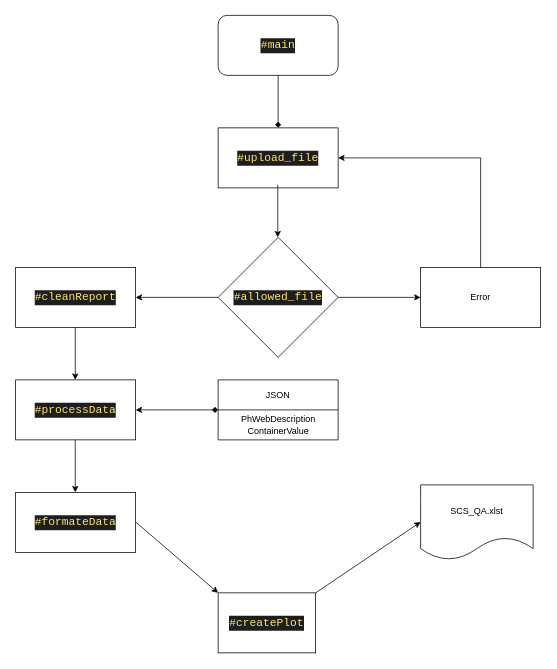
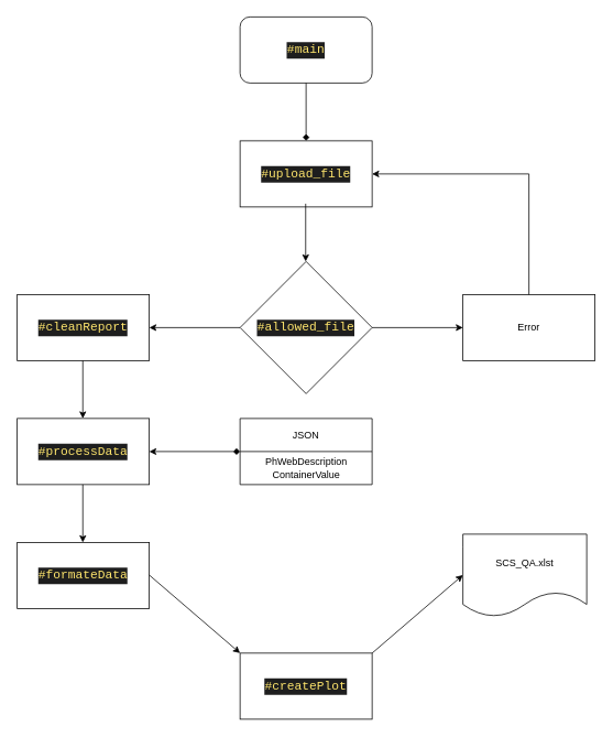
  <mxCell id="0" />
  <mxCell id="1" parent="0" />
  <mxCell id="2" value="&lt;div style=&quot;color: rgb(187, 187, 187); background-color: rgb(30, 30, 30); font-family: Consolas, &amp;quot;Courier New&amp;quot;, monospace; font-size: 15px; line-height: 20px;&quot;&gt;&lt;span style=&quot;color: #ffe66d;&quot;&gt;#&lt;/span&gt;&lt;span style=&quot;color: rgb(255, 230, 109);&quot;&gt;main&lt;/span&gt;&lt;/div&gt;" style="rounded=1;whiteSpace=wrap;html=1;strokeColor=default;fontFamily=Helvetica;fontSize=12;fontColor=default;fillColor=default;" parent="1" vertex="1"><mxGeometry x="290" y="20" width="160" height="80" as="geometry" /></mxCell>
  <mxCell id="3" value="" style="endArrow=diamond;html=1;fontFamily=Helvetica;fontSize=12;fontColor=default;exitX=0.5;exitY=1;exitDx=0;exitDy=0;entryX=0.5;entryY=0;entryDx=0;entryDy=0;" parent="1" source="2" target="4" edge="1"><mxGeometry width="50" height="50" relative="1" as="geometry"><mxPoint x="320" y="250" as="sourcePoint" /><mxPoint x="370" y="140" as="targetPoint" /></mxGeometry></mxCell>
  <mxCell id="4" value="&lt;div style=&quot;color: rgb(187, 187, 187); background-color: rgb(30, 30, 30); font-family: Consolas, &amp;quot;Courier New&amp;quot;, monospace; font-size: 15px; line-height: 20px;&quot;&gt;&lt;span style=&quot;color: #ffe66d;&quot;&gt;#upload_file&lt;/span&gt;&lt;/div&gt;" style="rounded=0;whiteSpace=wrap;html=1;strokeColor=default;fontFamily=Helvetica;fontSize=12;fontColor=default;fillColor=default;" parent="1" vertex="1"><mxGeometry x="290" y="170" width="160" height="80" as="geometry" /></mxCell>
  <mxCell id="5" value="&lt;div style=&quot;color: rgb(187, 187, 187); background-color: rgb(30, 30, 30); font-family: Consolas, &amp;quot;Courier New&amp;quot;, monospace; font-size: 15px; line-height: 20px;&quot;&gt;&lt;span style=&quot;color: #ffe66d;&quot;&gt;#allowed_file&lt;/span&gt;&lt;/div&gt;" style="rhombus;whiteSpace=wrap;html=1;strokeColor=default;fontFamily=Helvetica;fontSize=12;fontColor=default;fillColor=default;" parent="1" vertex="1"><mxGeometry x="290" y="316" width="160" height="160" as="geometry" /></mxCell>
  <mxCell id="6" value="" style="endArrow=classic;html=1;fontFamily=Helvetica;fontSize=12;fontColor=default;exitX=1;exitY=0.5;exitDx=0;exitDy=0;" parent="1" source="5" edge="1"><mxGeometry width="50" height="50" relative="1" as="geometry"><mxPoint x="510" y="386" as="sourcePoint" /><mxPoint x="560" y="396" as="targetPoint" /></mxGeometry></mxCell>
  <mxCell id="7" value="" style="endArrow=classic;html=1;fontFamily=Helvetica;fontSize=12;fontColor=default;exitX=0;exitY=0.5;exitDx=0;exitDy=0;" parent="1" source="5" edge="1"><mxGeometry width="50" height="50" relative="1" as="geometry"><mxPoint x="180" y="395.5" as="sourcePoint" /><mxPoint x="180" y="396" as="targetPoint" /></mxGeometry></mxCell>
  <mxCell id="8" value="&lt;div style=&quot;color: rgb(187, 187, 187); background-color: rgb(30, 30, 30); font-family: Consolas, &amp;quot;Courier New&amp;quot;, monospace; font-size: 15px; line-height: 20px;&quot;&gt;&lt;div style=&quot;line-height: 20px;&quot;&gt;&lt;span style=&quot;color: #ffe66d;&quot;&gt;#&lt;/span&gt;&lt;span style=&quot;color: rgb(255, 230, 109);&quot;&gt;cleanReport&lt;/span&gt;&lt;/div&gt;&lt;/div&gt;" style="rounded=0;whiteSpace=wrap;html=1;strokeColor=default;fontFamily=Helvetica;fontSize=12;fontColor=default;fillColor=default;" parent="1" vertex="1"><mxGeometry x="20" y="356" width="160" height="80" as="geometry" /></mxCell>
  <mxCell id="9" value="&lt;div style=&quot;background-color: rgb(30, 30, 30); font-family: Consolas, &amp;quot;Courier New&amp;quot;, monospace; font-size: 15px; line-height: 20px;&quot;&gt;&lt;div style=&quot;line-height: 20px;&quot;&gt;&lt;font color=&quot;#ffe66d&quot;&gt;#processData&lt;/font&gt;&lt;/div&gt;&lt;/div&gt;" style="rounded=0;whiteSpace=wrap;html=1;strokeColor=default;fontFamily=Helvetica;fontSize=12;fontColor=default;fillColor=default;" parent="1" vertex="1"><mxGeometry x="20" y="506" width="160" height="80" as="geometry" /></mxCell>
  <mxCell id="10" value="" style="endArrow=classic;html=1;fontFamily=Helvetica;fontSize=12;fontColor=default;exitX=0.5;exitY=1;exitDx=0;exitDy=0;entryX=0.5;entryY=0;entryDx=0;entryDy=0;" parent="1" edge="1"><mxGeometry width="50" height="50" relative="1" as="geometry"><mxPoint x="99.5" y="436" as="sourcePoint" /><mxPoint x="99.5" y="506" as="targetPoint" /></mxGeometry></mxCell>
  <mxCell id="11" value="" style="endArrow=classic;html=1;fontFamily=Helvetica;fontSize=12;fontColor=default;exitX=0.5;exitY=1;exitDx=0;exitDy=0;entryX=0.5;entryY=0;entryDx=0;entryDy=0;" parent="1" edge="1"><mxGeometry width="50" height="50" relative="1" as="geometry"><mxPoint x="99.5" y="586" as="sourcePoint" /><mxPoint x="99.5" y="656" as="targetPoint" /></mxGeometry></mxCell>
  <mxCell id="12" value="JSON" style="swimlane;fontStyle=0;childLayout=stackLayout;horizontal=1;startSize=40;horizontalStack=0;resizeParent=1;resizeParentMax=0;resizeLast=0;collapsible=1;marginBottom=0;whiteSpace=wrap;html=1;strokeColor=default;fontFamily=Helvetica;fontSize=12;fontColor=default;fillColor=default;" parent="1" vertex="1"><mxGeometry x="290" y="506" width="160" height="80" as="geometry" /></mxCell>
  <mxCell id="13" value="PhWebDescription&lt;br&gt;ContainerValue" style="text;html=1;align=center;verticalAlign=middle;resizable=0;points=[];autosize=1;strokeColor=none;fillColor=none;fontSize=12;fontFamily=Helvetica;fontColor=default;" parent="12" vertex="1"><mxGeometry y="40" width="160" height="40" as="geometry" /></mxCell>
  <mxCell id="14" value="" style="endArrow=diamond;startArrow=classic;html=1;fontFamily=Helvetica;fontSize=12;fontColor=default;exitX=1;exitY=0.5;exitDx=0;exitDy=0;entryX=0;entryY=0.5;entryDx=0;entryDy=0;" parent="1" source="9" target="12" edge="1"><mxGeometry width="50" height="50" relative="1" as="geometry"><mxPoint x="320" y="676" as="sourcePoint" /><mxPoint x="290" y="611" as="targetPoint" /></mxGeometry></mxCell>
  <mxCell id="15" value="&lt;div style=&quot;background-color: rgb(30, 30, 30); font-family: Consolas, &amp;quot;Courier New&amp;quot;, monospace; font-size: 15px; line-height: 20px;&quot;&gt;&lt;div style=&quot;line-height: 20px;&quot;&gt;&lt;font color=&quot;#ffe66d&quot;&gt;#formateData&lt;/font&gt;&lt;/div&gt;&lt;/div&gt;" style="rounded=0;whiteSpace=wrap;html=1;strokeColor=default;fontFamily=Helvetica;fontSize=12;fontColor=default;fillColor=default;" parent="1" vertex="1"><mxGeometry x="20" y="656" width="160" height="80" as="geometry" /></mxCell>
  <mxCell id="16" value="" style="endArrow=classic;html=1;fontFamily=Helvetica;fontSize=12;fontColor=default;exitX=1;exitY=0.5;exitDx=0;exitDy=0;entryX=0;entryY=0;entryDx=0;entryDy=0;" parent="1" target="17" edge="1"><mxGeometry width="50" height="50" relative="1" as="geometry"><mxPoint x="180" y="695.5" as="sourcePoint" /><mxPoint x="290" y="695.5" as="targetPoint" /></mxGeometry></mxCell>
- <mxCell id="17" value="&lt;div style=&quot;background-color: rgb(30, 30, 30); font-family: Consolas, &amp;quot;Courier New&amp;quot;, monospace; font-size: 15px; line-height: 20px;&quot;&gt;&lt;div style=&quot;line-height: 20px;&quot;&gt;&lt;font color=&quot;#ffe66d&quot;&gt;#createPlot&lt;/font&gt;&lt;/div&gt;&lt;/div&gt;" style="rounded=0;whiteSpace=wrap;html=1;strokeColor=default;fontFamily=Helvetica;fontSize=12;fontColor=default;fillColor=default;" parent="1" vertex="1"><mxGeometry x="290" y="790" width="130" height="80" as="geometry" /></mxCell>
+ <mxCell id="17" value="&lt;div style=&quot;background-color: rgb(30, 30, 30); font-family: Consolas, &amp;quot;Courier New&amp;quot;, monospace; font-size: 15px; line-height: 20px;&quot;&gt;&lt;div style=&quot;line-height: 20px;&quot;&gt;&lt;font color=&quot;#ffe66d&quot;&gt;#createPlot&lt;/font&gt;&lt;/div&gt;&lt;/div&gt;" style="rounded=0;whiteSpace=wrap;html=1;strokeColor=default;fontFamily=Helvetica;fontSize=12;fontColor=default;fillColor=default;" parent="1" vertex="1"><mxGeometry x="290" y="790" width="160" height="80" as="geometry" /></mxCell>
  <mxCell id="18" value="" style="endArrow=classic;html=1;fontFamily=Helvetica;fontSize=12;fontColor=default;exitX=1;exitY=0;exitDx=0;exitDy=0;" parent="1" source="17" edge="1"><mxGeometry width="50" height="50" relative="1" as="geometry"><mxPoint x="450" y="695.5" as="sourcePoint" /><mxPoint x="560" y="695.5" as="targetPoint" /></mxGeometry></mxCell>
  <mxCell id="19" value="Error" style="rounded=0;whiteSpace=wrap;html=1;strokeColor=default;fontFamily=Helvetica;fontSize=12;fontColor=default;fillColor=default;" parent="1" vertex="1"><mxGeometry x="560" y="356" width="160" height="80" as="geometry" /></mxCell>
  <mxCell id="20" value="" style="endArrow=none;html=1;fontFamily=Helvetica;fontSize=12;fontColor=default;exitX=0.5;exitY=0;exitDx=0;exitDy=0;" parent="1" source="19" edge="1"><mxGeometry width="50" height="50" relative="1" as="geometry"><mxPoint x="320" y="250" as="sourcePoint" /><mxPoint x="640" y="210" as="targetPoint" /></mxGeometry></mxCell>
  <mxCell id="21" value="" style="endArrow=classic;html=1;fontFamily=Helvetica;fontSize=12;fontColor=default;entryX=1;entryY=0.5;entryDx=0;entryDy=0;" parent="1" target="4" edge="1"><mxGeometry width="50" height="50" relative="1" as="geometry"><mxPoint x="640" y="210" as="sourcePoint" /><mxPoint x="370" y="200" as="targetPoint" /></mxGeometry></mxCell>
  <mxCell id="22" value="SCS_QA.xlst" style="shape=document;whiteSpace=wrap;html=1;boundedLbl=1;strokeColor=default;fontFamily=Helvetica;fontSize=12;fontColor=default;fillColor=default;" parent="1" vertex="1"><mxGeometry x="560" y="646" width="150" height="100" as="geometry" /></mxCell>
  <mxCell id="23" value="" style="endArrow=classic;html=1;fontFamily=Helvetica;fontSize=12;fontColor=default;exitX=0.5;exitY=1;exitDx=0;exitDy=0;entryX=0.5;entryY=0;entryDx=0;entryDy=0;" parent="1" edge="1"><mxGeometry width="50" height="50" relative="1" as="geometry"><mxPoint x="369.5" y="246" as="sourcePoint" /><mxPoint x="369.5" y="316" as="targetPoint" /></mxGeometry></mxCell>
